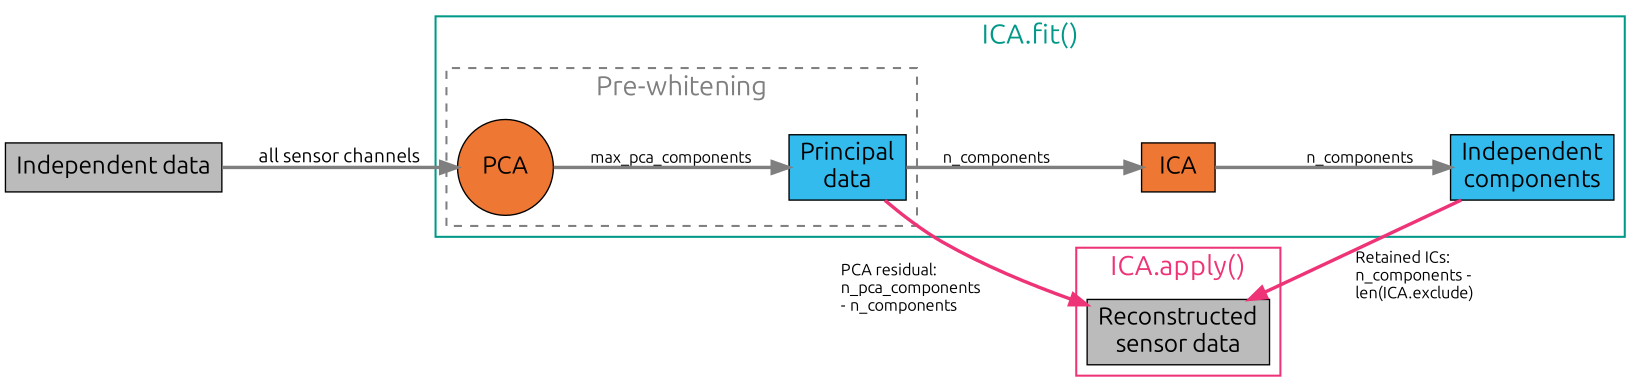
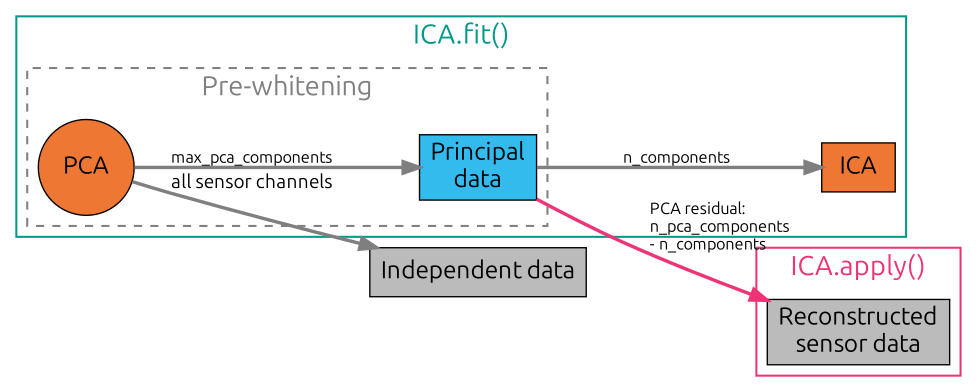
  digraph {
    clusterrank=local
    fontname=Ubuntu
    fontsize=20
    newrank=true
    rankdir=LR
    ranksep=0.75
    splines=true
    node [fillcolor="#ee7733" fontname=Ubuntu fontsize=18 shape=box style=filled]
    edge [arrowsize=1.2 color=gray50 fontname=Ubuntu fontsize=12 penwidth=2.5]
    n1 [label=ICA]
    n2 [fillcolor="#bbbbbb" label="Reconstructed\nsensor data"]
    n3 [label=PCA shape=circle]
    n4 [fillcolor="#33bbee" label="Principal\ndata"]
-   n5 [fillcolor="#33bbee" label="Independent\ncomponents"]
    n6 [fillcolor="#bbbbbb" label="Independent data"]
    subgraph sub_1 {
      rank=same
      n1
      n2
    }
    subgraph cluster_2 {
      color="#009988"
      fontcolor="#009988"
      label="ICA.fit()"
      penwidth=1.5
      n1
-     n5
      subgraph cluster_3 {
        color=gray50
        fontcolor=gray50
        label="Pre-whitening"
        penwidth=1.5
        style=dashed
        n3
        n4
      }
    }
    subgraph cluster_4 {
      color="#ee3377"
      fontcolor="#ee3377"
      label="ICA.apply()"
      penwidth=1.5
      n2
    }
-   n1 -> n5 [label="n_components\r"]
    n3 -> n4 [label="max_pca_components\r"]
    n4 -> n1 [label="n_components\l"]
    n4 -> n2 [color="#ee3377" constraint=false xlabel="PCA residual:\ln_pca_components\l- n_components\l"]
-   n5 -> n2 [color="#ee3377" constraint=false xlabel="Retained ICs:\ln_components -\llen(ICA.exclude)\l"]
-   n6 -> n3 [fontsize=14 label="all sensor channels\r"]
+   n3 -> n6 [fontsize=14 label="all sensor channels\r"]
  }
